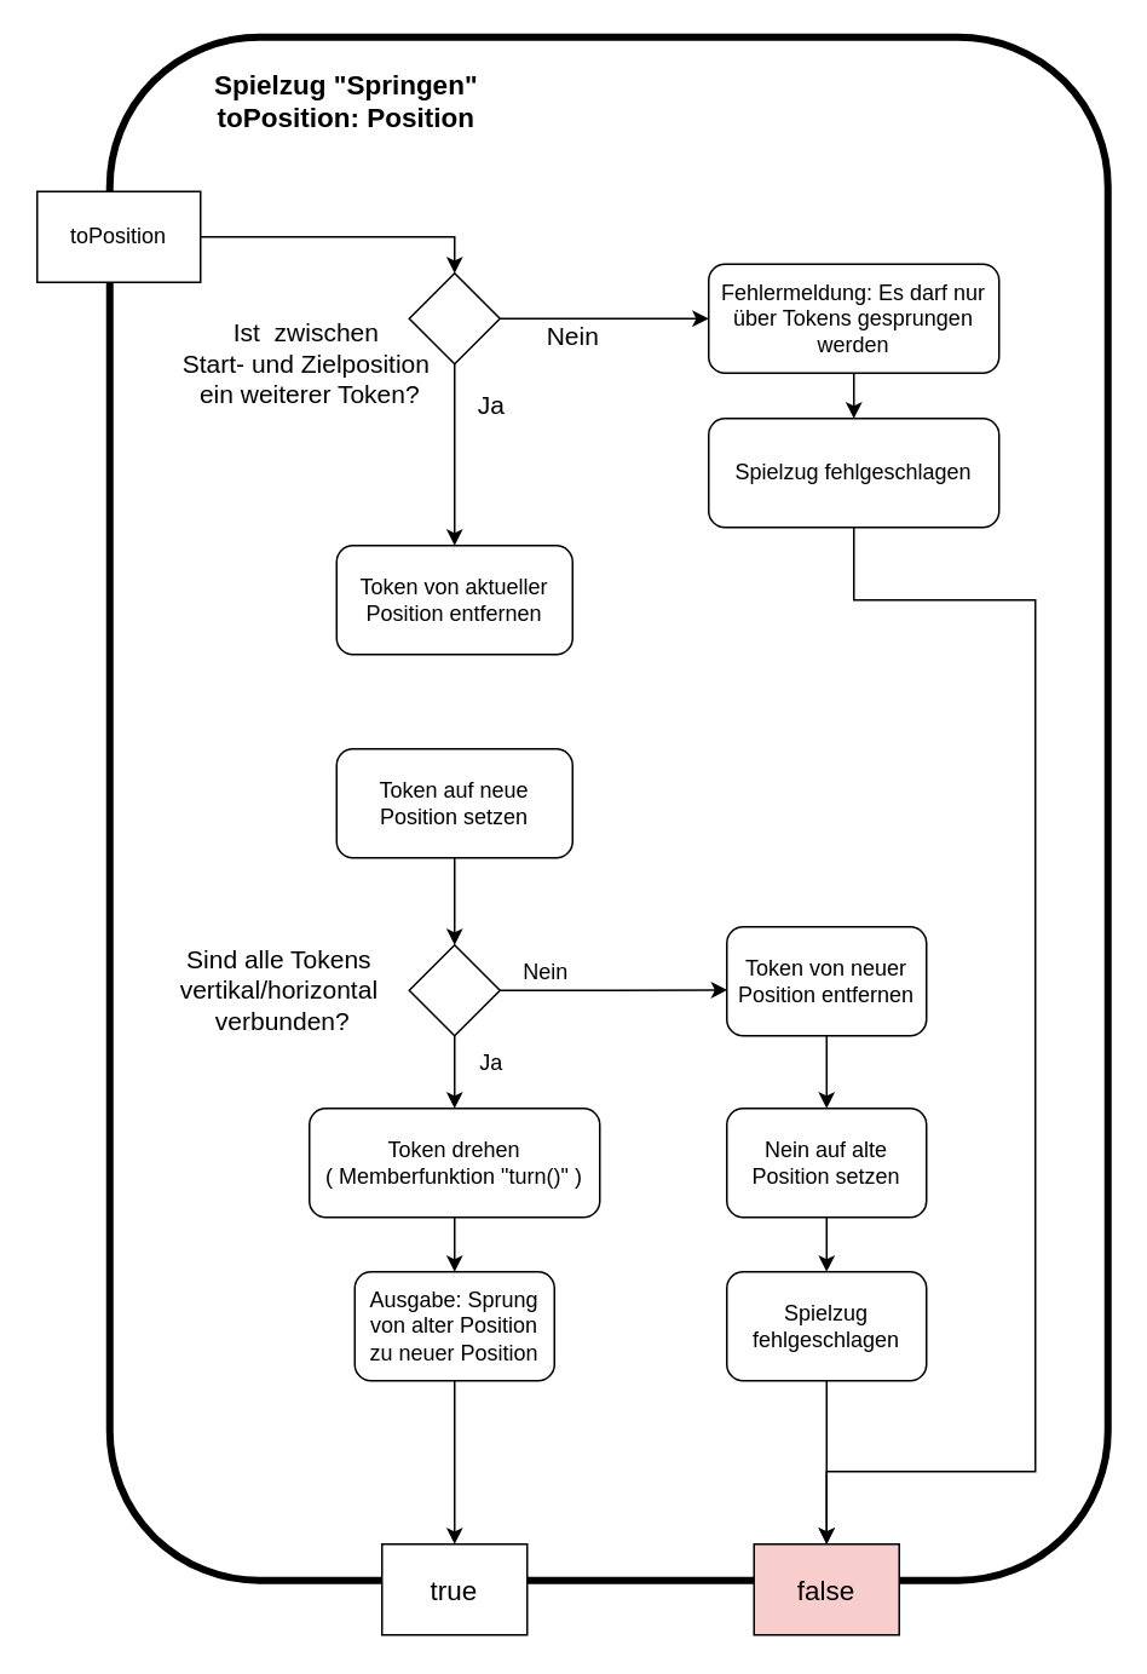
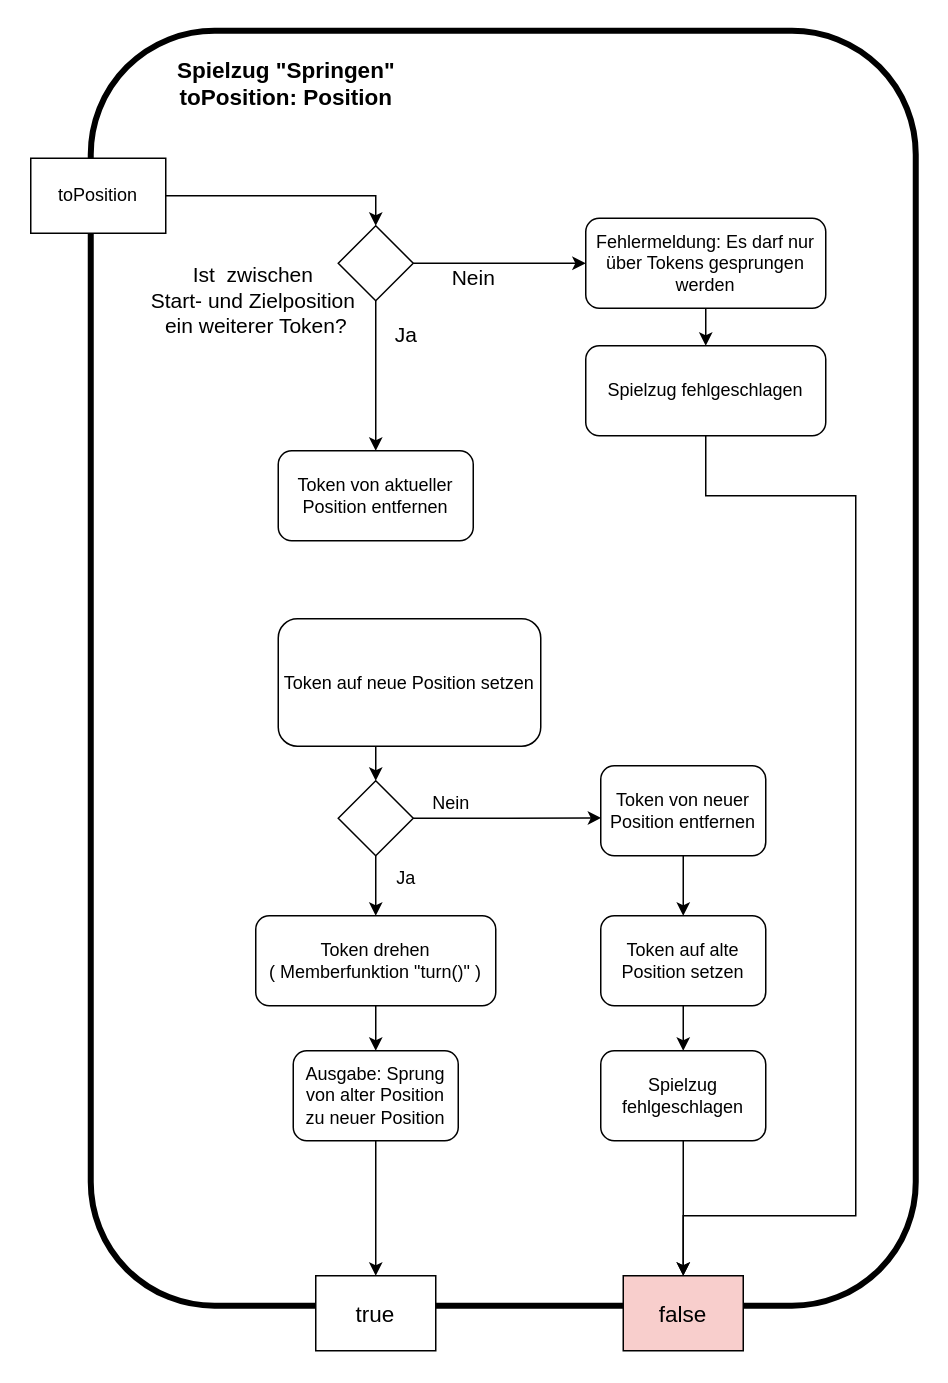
  <mxCell id="0" />
  <mxCell id="1" parent="0" />
  <mxCell id="2" value="" style="rounded=1;whiteSpace=wrap;html=1;fillColor=none;strokeWidth=4;" parent="1" vertex="1"><mxGeometry x="60" y="20" width="550" height="850" as="geometry" /></mxCell>
  <mxCell id="3" value="Token von aktueller Position entfernen" style="rounded=1;whiteSpace=wrap;html=1;" parent="1" vertex="1"><mxGeometry x="185" y="300" width="130" height="60" as="geometry" /></mxCell>
  <mxCell id="4" style="edgeStyle=orthogonalEdgeStyle;rounded=0;orthogonalLoop=1;jettySize=auto;html=1;exitX=0.5;exitY=1;exitDx=0;exitDy=0;entryX=0.5;entryY=0;entryDx=0;entryDy=0;" parent="1" source="5" target="7" edge="1"><mxGeometry relative="1" as="geometry" /></mxCell>
- <mxCell id="5" value="Token auf neue Position setzen" style="rounded=1;whiteSpace=wrap;html=1;" parent="1" vertex="1"><mxGeometry x="185" y="412" width="130" height="60" as="geometry" /></mxCell>
+ <mxCell id="5" value="Token auf neue Position setzen" style="rounded=1;whiteSpace=wrap;html=1;" parent="1" vertex="1"><mxGeometry x="185" y="412" width="175" height="85" as="geometry" /></mxCell>
  <mxCell id="6" style="edgeStyle=orthogonalEdgeStyle;rounded=0;orthogonalLoop=1;jettySize=auto;html=1;exitX=0.5;exitY=1;exitDx=0;exitDy=0;entryX=0.5;entryY=0;entryDx=0;entryDy=0;" parent="1" source="7" target="27" edge="1"><mxGeometry relative="1" as="geometry" /></mxCell>
  <mxCell id="7" value="" style="rhombus;whiteSpace=wrap;html=1;" parent="1" vertex="1"><mxGeometry x="225" y="520" width="50" height="50" as="geometry" /></mxCell>
- <mxCell id="8" value="&lt;div style=&quot;font-size: 14px;&quot;&gt;&lt;font style=&quot;font-size: 14px;&quot;&gt;Sind alle Tokens&amp;nbsp;&lt;/font&gt;&lt;/div&gt;&lt;div style=&quot;font-size: 14px;&quot;&gt;&lt;font style=&quot;font-size: 14px;&quot;&gt;vertikal/horizontal&amp;nbsp;&lt;/font&gt;&lt;/div&gt;&lt;div style=&quot;font-size: 14px;&quot;&gt;&lt;font style=&quot;font-size: 14px;&quot;&gt;verbunden?&lt;/font&gt;&lt;/div&gt;" style="text;html=1;align=center;verticalAlign=middle;resizable=0;points=[];autosize=1;strokeColor=none;fillColor=none;" parent="1" vertex="1"><mxGeometry x="85" y="515" width="140" height="60" as="geometry" /></mxCell>
  <mxCell id="9" style="edgeStyle=orthogonalEdgeStyle;rounded=0;orthogonalLoop=1;jettySize=auto;html=1;exitX=0.5;exitY=1;exitDx=0;exitDy=0;entryX=0.5;entryY=0;entryDx=0;entryDy=0;" parent="1" source="10" target="12" edge="1"><mxGeometry relative="1" as="geometry" /></mxCell>
  <mxCell id="10" value="Token von neuer Position entfernen" style="rounded=1;whiteSpace=wrap;html=1;" parent="1" vertex="1"><mxGeometry x="400" y="510" width="110" height="60" as="geometry" /></mxCell>
  <mxCell id="11" style="edgeStyle=orthogonalEdgeStyle;rounded=0;orthogonalLoop=1;jettySize=auto;html=1;exitX=0.5;exitY=1;exitDx=0;exitDy=0;entryX=0.5;entryY=0;entryDx=0;entryDy=0;" parent="1" source="12" target="14" edge="1"><mxGeometry relative="1" as="geometry" /></mxCell>
- <mxCell id="12" value="Nein auf alte Position setzen" style="rounded=1;whiteSpace=wrap;html=1;" parent="1" vertex="1"><mxGeometry x="400" y="610" width="110" height="60" as="geometry" /></mxCell>
+ <mxCell id="12" value="Token auf alte Position setzen" style="rounded=1;whiteSpace=wrap;html=1;" parent="1" vertex="1"><mxGeometry x="400" y="610" width="110" height="60" as="geometry" /></mxCell>
  <mxCell id="13" style="edgeStyle=orthogonalEdgeStyle;rounded=0;orthogonalLoop=1;jettySize=auto;html=1;exitX=0.5;exitY=1;exitDx=0;exitDy=0;entryX=0.5;entryY=0;entryDx=0;entryDy=0;" edge="1" parent="1" source="14" target="36"><mxGeometry relative="1" as="geometry" /></mxCell>
  <mxCell id="14" value="Spielzug fehlgeschlagen" style="rounded=1;whiteSpace=wrap;html=1;" parent="1" vertex="1"><mxGeometry x="400" y="700" width="110" height="60" as="geometry" /></mxCell>
  <mxCell id="15" style="edgeStyle=orthogonalEdgeStyle;rounded=0;orthogonalLoop=1;jettySize=auto;html=1;exitX=0.5;exitY=1;exitDx=0;exitDy=0;entryX=0.5;entryY=0;entryDx=0;entryDy=0;" edge="1" parent="1" source="16" target="35"><mxGeometry relative="1" as="geometry" /></mxCell>
  <mxCell id="16" value="Ausgabe: Sprung von alter Position zu neuer Position" style="rounded=1;whiteSpace=wrap;html=1;" parent="1" vertex="1"><mxGeometry x="195" y="700" width="110" height="60" as="geometry" /></mxCell>
  <mxCell id="17" style="edgeStyle=orthogonalEdgeStyle;rounded=0;orthogonalLoop=1;jettySize=auto;html=1;exitX=1;exitY=0.5;exitDx=0;exitDy=0;entryX=0.003;entryY=0.58;entryDx=0;entryDy=0;entryPerimeter=0;" parent="1" source="7" target="10" edge="1"><mxGeometry relative="1" as="geometry" /></mxCell>
  <mxCell id="18" value="Ja" style="text;html=1;align=center;verticalAlign=middle;resizable=0;points=[];autosize=1;strokeColor=none;fillColor=none;" parent="1" vertex="1"><mxGeometry x="250" y="570" width="40" height="30" as="geometry" /></mxCell>
  <mxCell id="19" value="Nein" style="text;html=1;align=center;verticalAlign=middle;resizable=0;points=[];autosize=1;strokeColor=none;fillColor=none;" parent="1" vertex="1"><mxGeometry x="275" y="520" width="50" height="30" as="geometry" /></mxCell>
  <mxCell id="20" style="edgeStyle=orthogonalEdgeStyle;rounded=0;orthogonalLoop=1;jettySize=auto;html=1;exitX=1;exitY=0.5;exitDx=0;exitDy=0;entryX=0.5;entryY=0;entryDx=0;entryDy=0;" parent="1" source="21" target="25" edge="1"><mxGeometry relative="1" as="geometry" /></mxCell>
  <mxCell id="21" value="&lt;div&gt;toPosition&lt;/div&gt;" style="rounded=0;whiteSpace=wrap;html=1;" parent="1" vertex="1"><mxGeometry x="20" y="105" width="90" height="50" as="geometry" /></mxCell>
  <mxCell id="22" value="&lt;div style=&quot;font-size: 15px;&quot;&gt;&lt;font style=&quot;font-size: 15px;&quot;&gt;&lt;b&gt;Spielzug &quot;Springen&quot;&lt;/b&gt;&lt;/font&gt;&lt;/div&gt;&lt;font style=&quot;font-size: 15px;&quot;&gt;&lt;b&gt;&lt;font style=&quot;font-size: 15px;&quot;&gt;toPosition: Position&lt;/font&gt;&lt;/b&gt;&lt;b&gt;&lt;br&gt;&lt;/b&gt;&lt;/font&gt;" style="text;html=1;align=center;verticalAlign=middle;resizable=0;points=[];autosize=1;strokeColor=none;fillColor=none;" parent="1" vertex="1"><mxGeometry x="105" y="30" width="170" height="50" as="geometry" /></mxCell>
  <mxCell id="23" style="edgeStyle=orthogonalEdgeStyle;rounded=0;orthogonalLoop=1;jettySize=auto;html=1;exitX=0.5;exitY=1;exitDx=0;exitDy=0;entryX=0.5;entryY=0;entryDx=0;entryDy=0;" parent="1" source="25" target="3" edge="1"><mxGeometry relative="1" as="geometry" /></mxCell>
  <mxCell id="24" style="edgeStyle=orthogonalEdgeStyle;rounded=0;orthogonalLoop=1;jettySize=auto;html=1;exitX=1;exitY=0.5;exitDx=0;exitDy=0;entryX=0;entryY=0.5;entryDx=0;entryDy=0;" parent="1" source="25" target="30" edge="1"><mxGeometry relative="1" as="geometry" /></mxCell>
  <mxCell id="25" value="" style="rhombus;whiteSpace=wrap;html=1;" parent="1" vertex="1"><mxGeometry x="225" y="150" width="50" height="50" as="geometry" /></mxCell>
  <mxCell id="26" style="edgeStyle=orthogonalEdgeStyle;rounded=0;orthogonalLoop=1;jettySize=auto;html=1;exitX=0.5;exitY=1;exitDx=0;exitDy=0;entryX=0.5;entryY=0;entryDx=0;entryDy=0;" parent="1" source="27" target="16" edge="1"><mxGeometry relative="1" as="geometry" /></mxCell>
  <mxCell id="27" value="&lt;div&gt;Token drehen&lt;/div&gt;&lt;div&gt;( Memberfunktion &quot;turn()&quot; )&lt;/div&gt;" style="rounded=1;whiteSpace=wrap;html=1;" parent="1" vertex="1"><mxGeometry x="170" y="610" width="160" height="60" as="geometry" /></mxCell>
  <mxCell id="28" value="&lt;div style=&quot;font-size: 14px;&quot;&gt;&lt;font style=&quot;font-size: 14px;&quot;&gt;Ist&amp;nbsp; zwischen&amp;nbsp;&lt;/font&gt;&lt;/div&gt;&lt;div style=&quot;font-size: 14px;&quot;&gt;&lt;font style=&quot;font-size: 14px;&quot;&gt;Start- und Zielposition&amp;nbsp;&lt;/font&gt;&lt;/div&gt;&lt;div style=&quot;font-size: 14px;&quot;&gt;&lt;font style=&quot;font-size: 14px;&quot;&gt;ein weiterer Token?&lt;/font&gt;&lt;/div&gt;" style="text;html=1;align=center;verticalAlign=middle;resizable=0;points=[];autosize=1;strokeColor=none;fillColor=none;" parent="1" vertex="1"><mxGeometry x="85" y="170" width="170" height="60" as="geometry" /></mxCell>
  <mxCell id="29" style="edgeStyle=orthogonalEdgeStyle;rounded=0;orthogonalLoop=1;jettySize=auto;html=1;exitX=0.5;exitY=1;exitDx=0;exitDy=0;entryX=0.5;entryY=0;entryDx=0;entryDy=0;" parent="1" source="30" target="32" edge="1"><mxGeometry relative="1" as="geometry" /></mxCell>
  <mxCell id="30" value="Fehlermeldung: Es darf nur über Tokens gesprungen werden" style="rounded=1;whiteSpace=wrap;html=1;" parent="1" vertex="1"><mxGeometry x="390" y="145" width="160" height="60" as="geometry" /></mxCell>
  <mxCell id="31" style="edgeStyle=orthogonalEdgeStyle;rounded=0;orthogonalLoop=1;jettySize=auto;html=1;exitX=0.5;exitY=1;exitDx=0;exitDy=0;entryX=0.5;entryY=0;entryDx=0;entryDy=0;" edge="1" parent="1" source="32" target="36"><mxGeometry relative="1" as="geometry"><Array as="points"><mxPoint x="470" y="330" /><mxPoint x="570" y="330" /><mxPoint x="570" y="810" /><mxPoint x="455" y="810" /></Array></mxGeometry></mxCell>
  <mxCell id="32" value="Spielzug fehlgeschlagen" style="rounded=1;whiteSpace=wrap;html=1;" parent="1" vertex="1"><mxGeometry x="390" y="230" width="160" height="60" as="geometry" /></mxCell>
  <mxCell id="33" value="&lt;font style=&quot;font-size: 14px;&quot;&gt;Ja&lt;/font&gt;" style="text;html=1;align=center;verticalAlign=middle;resizable=0;points=[];autosize=1;strokeColor=none;fillColor=none;" parent="1" vertex="1"><mxGeometry x="250" y="208" width="40" height="30" as="geometry" /></mxCell>
  <mxCell id="34" value="&lt;font style=&quot;font-size: 14px;&quot;&gt;Nein&lt;/font&gt;" style="text;html=1;align=center;verticalAlign=middle;resizable=0;points=[];autosize=1;strokeColor=none;fillColor=none;" parent="1" vertex="1"><mxGeometry x="290" y="170" width="50" height="30" as="geometry" /></mxCell>
  <mxCell id="35" value="&lt;font style=&quot;font-size: 15px;&quot;&gt;true&lt;/font&gt;" style="rounded=0;whiteSpace=wrap;html=1;" vertex="1" parent="1"><mxGeometry x="210" y="850" width="80" height="50" as="geometry" /></mxCell>
  <mxCell id="36" value="&lt;font style=&quot;font-size: 15px;&quot;&gt;false&lt;/font&gt;" style="rounded=0;whiteSpace=wrap;html=1;fillColor=#f8cecc;" vertex="1" parent="1"><mxGeometry x="415" y="850" width="80" height="50" as="geometry" /></mxCell>
